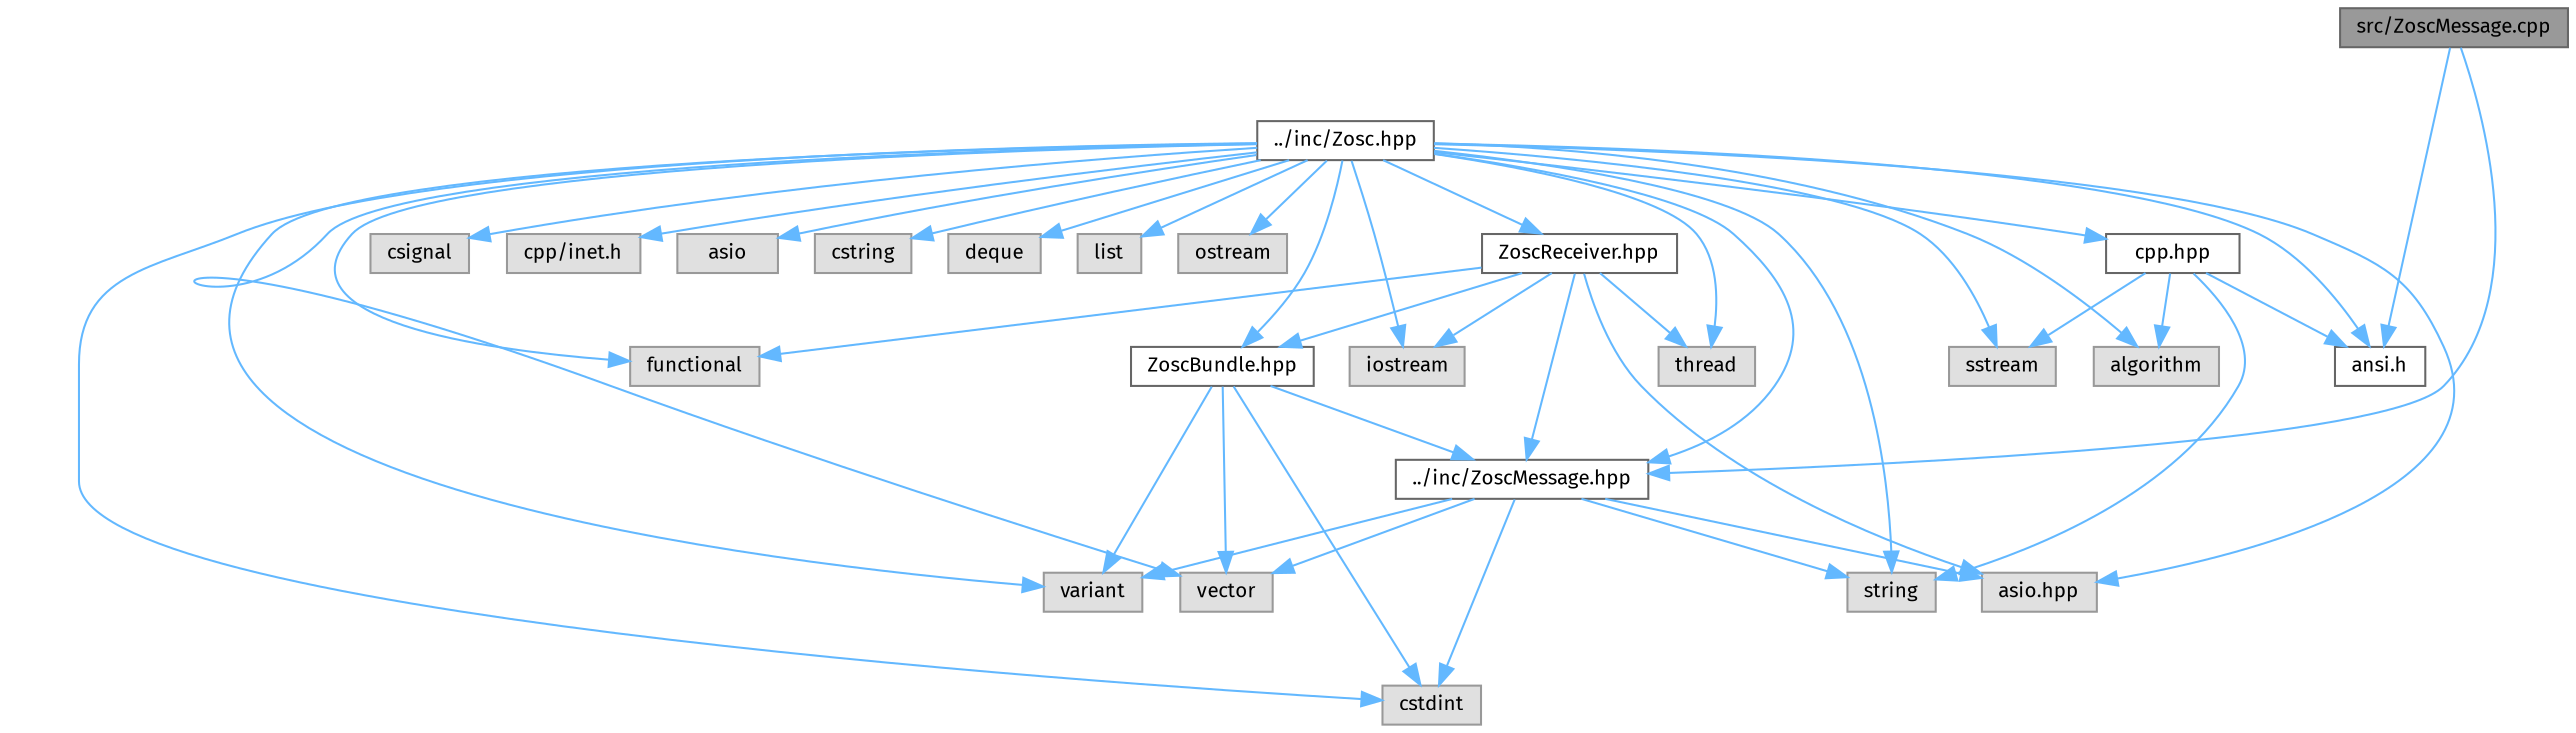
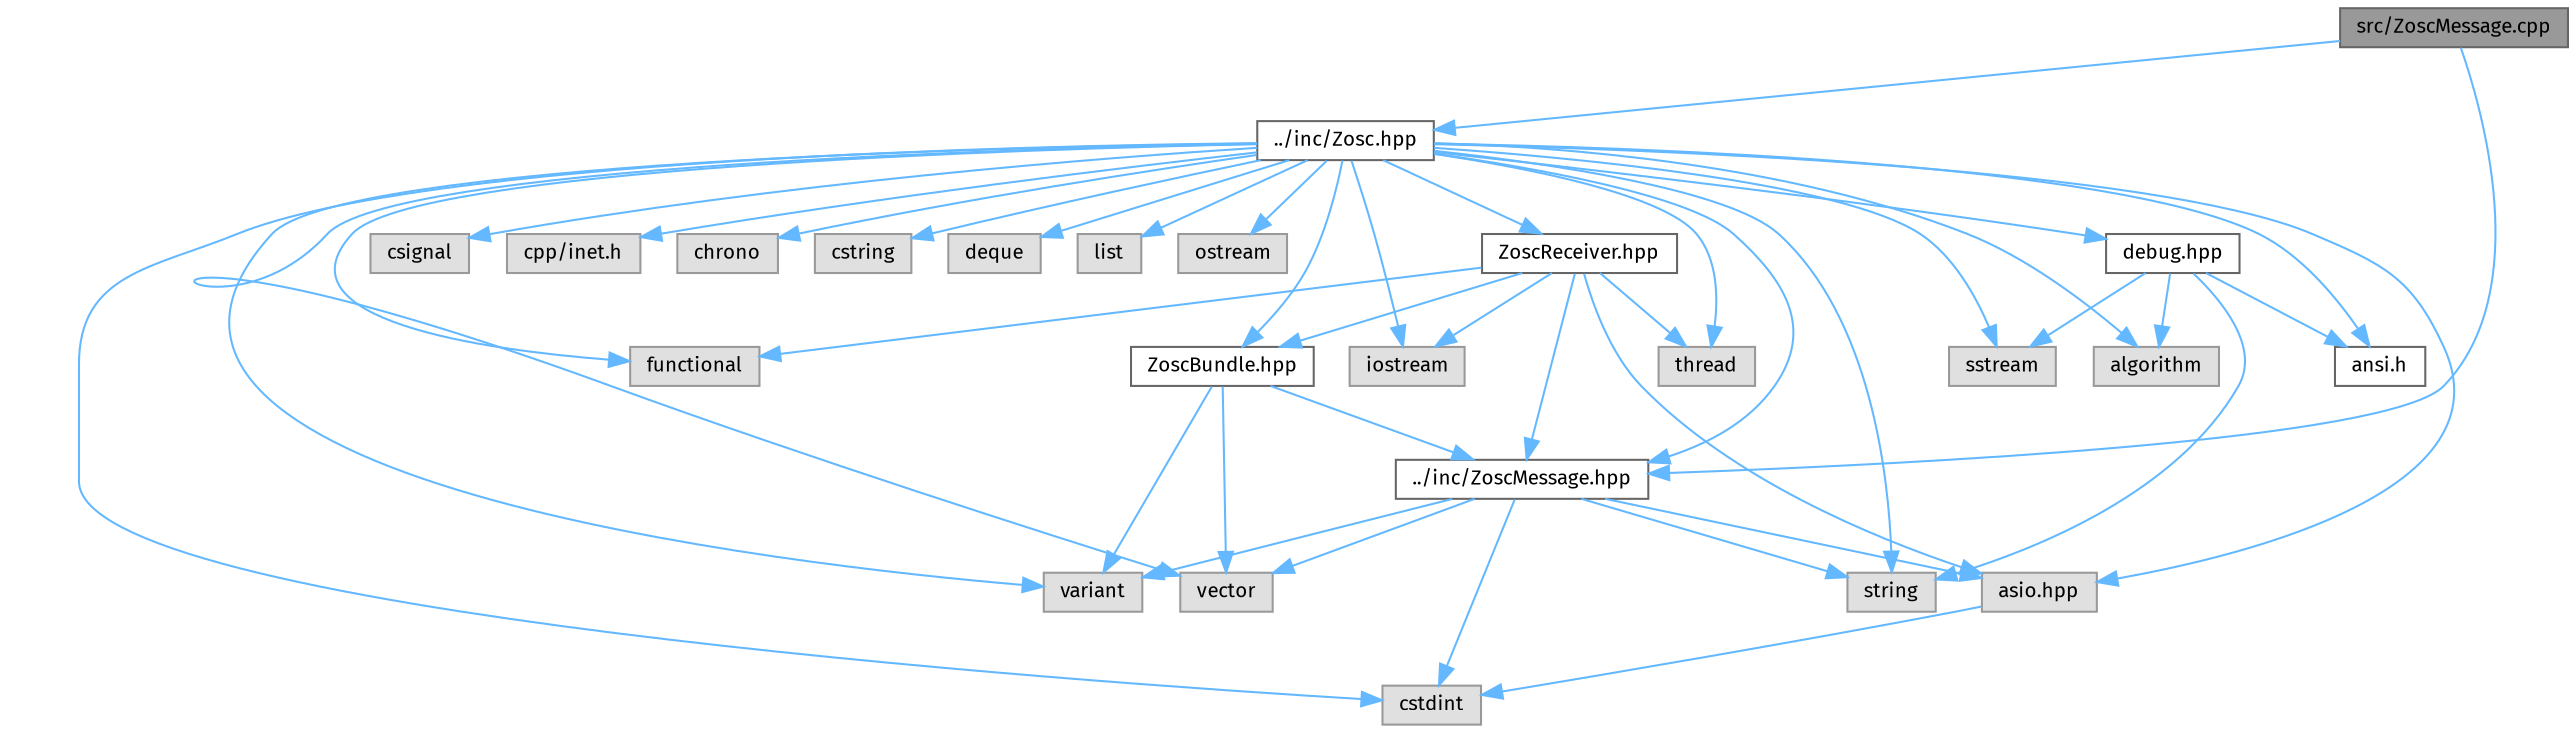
  digraph {
    fontname="Fira Sans"
    node [color=grey60 fillcolor="#E0E0E0" fontname="Fira Sans" fontsize=10 shape=box style=filled]
    edge [color=steelblue1 fontname="Fira Sans" fontsize=10 labelfontname=Helvetica labelfontsize=10 style=solid]
    n1 [color=gray40 fillcolor=grey60 fontcolor=black height=0.2 label="src/ZoscMessage.cpp" width=0.4]
    n2 [color=grey40 fillcolor=white height=0.2 label="../inc/ZoscMessage.hpp" width=0.4]
    n3 [color=grey40 fillcolor=white height=0.2 label="../inc/Zosc.hpp" width=0.4]
    n4 [height=0.2 label="asio.hpp" width=0.4]
    n5 [height=0.2 label=cstdint width=0.4]
    n6 [height=0.2 label=string width=0.4]
    n7 [height=0.2 label=variant width=0.4]
    n8 [height=0.2 label=vector width=0.4]
    n9 [color=grey40 fillcolor=white height=0.2 label="ZoscReceiver.hpp" width=0.4]
    n10 [color=grey40 fillcolor=white height=0.2 label="ZoscBundle.hpp" width=0.4]
    n11 [height=0.2 label=functional width=0.4]
    n12 [height=0.2 label=iostream width=0.4]
    n13 [height=0.2 label=thread width=0.4]
    n14 [color=grey40 fillcolor=white height=0.2 label="ansi.h" width=0.4]
-   n15 [color=grey40 fillcolor=white height=0.2 label="cpp.hpp" width=0.4]
+   n15 [color=grey40 fillcolor=white height=0.2 label="debug.hpp" width=0.4]
    n16 [height=0.2 label=sstream width=0.4]
    n17 [height=0.2 label=csignal width=0.4]
    n18 [height=0.2 label=algorithm width=0.4]
    n19 [height=0.2 label="cpp/inet.h" width=0.4]
-   n20 [height=0.2 label=asio width=0.4]
+   n20 [height=0.2 label=chrono width=0.4]
    n21 [height=0.2 label=cstring width=0.4]
    n22 [height=0.2 label=deque width=0.4]
    n23 [height=0.2 label=list width=0.4]
    n24 [height=0.2 label=ostream width=0.4]
    n1 -> n2
-   n1 -> n14
+   n1 -> n3
    n2 -> n4
    n2 -> n5
    n2 -> n6
    n2 -> n7
    n2 -> n8
    n3 -> n2
    n3 -> n4
    n3 -> n5
    n3 -> n6
    n3 -> n7
    n3 -> n8
    n3 -> n9
    n3 -> n10
    n3 -> n11
    n3 -> n12
    n3 -> n13
    n3 -> n14
    n3 -> n15
    n3 -> n16
    n3 -> n17
    n3 -> n18
    n3 -> n19
    n3 -> n20
    n3 -> n21
    n3 -> n22
    n3 -> n23
    n3 -> n24
    n9 -> n2
    n9 -> n4
    n9 -> n10
    n9 -> n11
    n9 -> n12
    n9 -> n13
    n10 -> n2
-   n10 -> n5
+   n4 -> n5
    n10 -> n7
    n10 -> n8
    n15 -> n6
    n15 -> n14
    n15 -> n16
    n15 -> n18
  }
